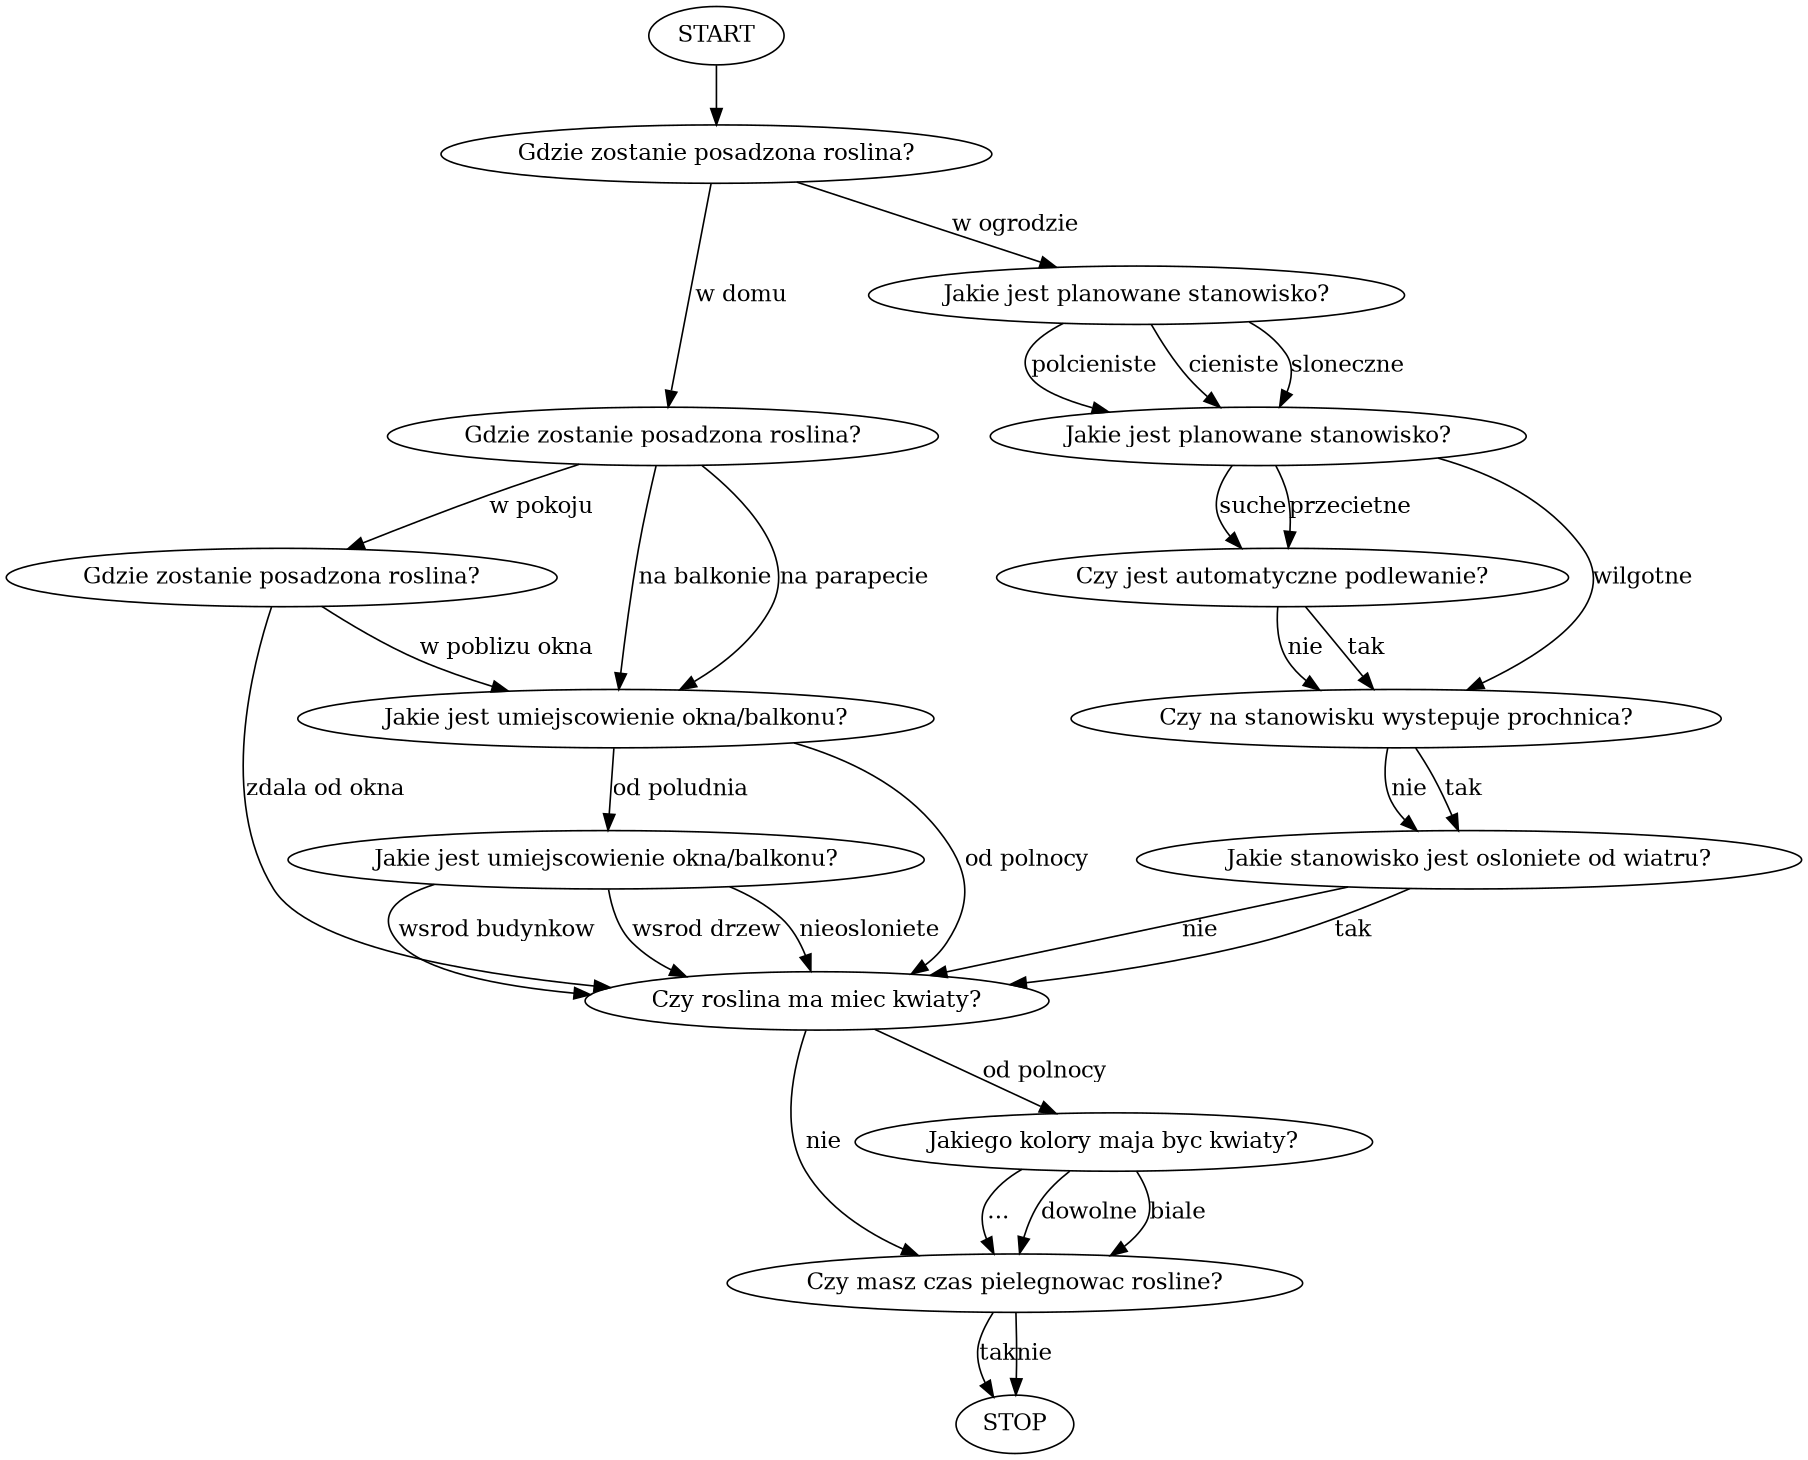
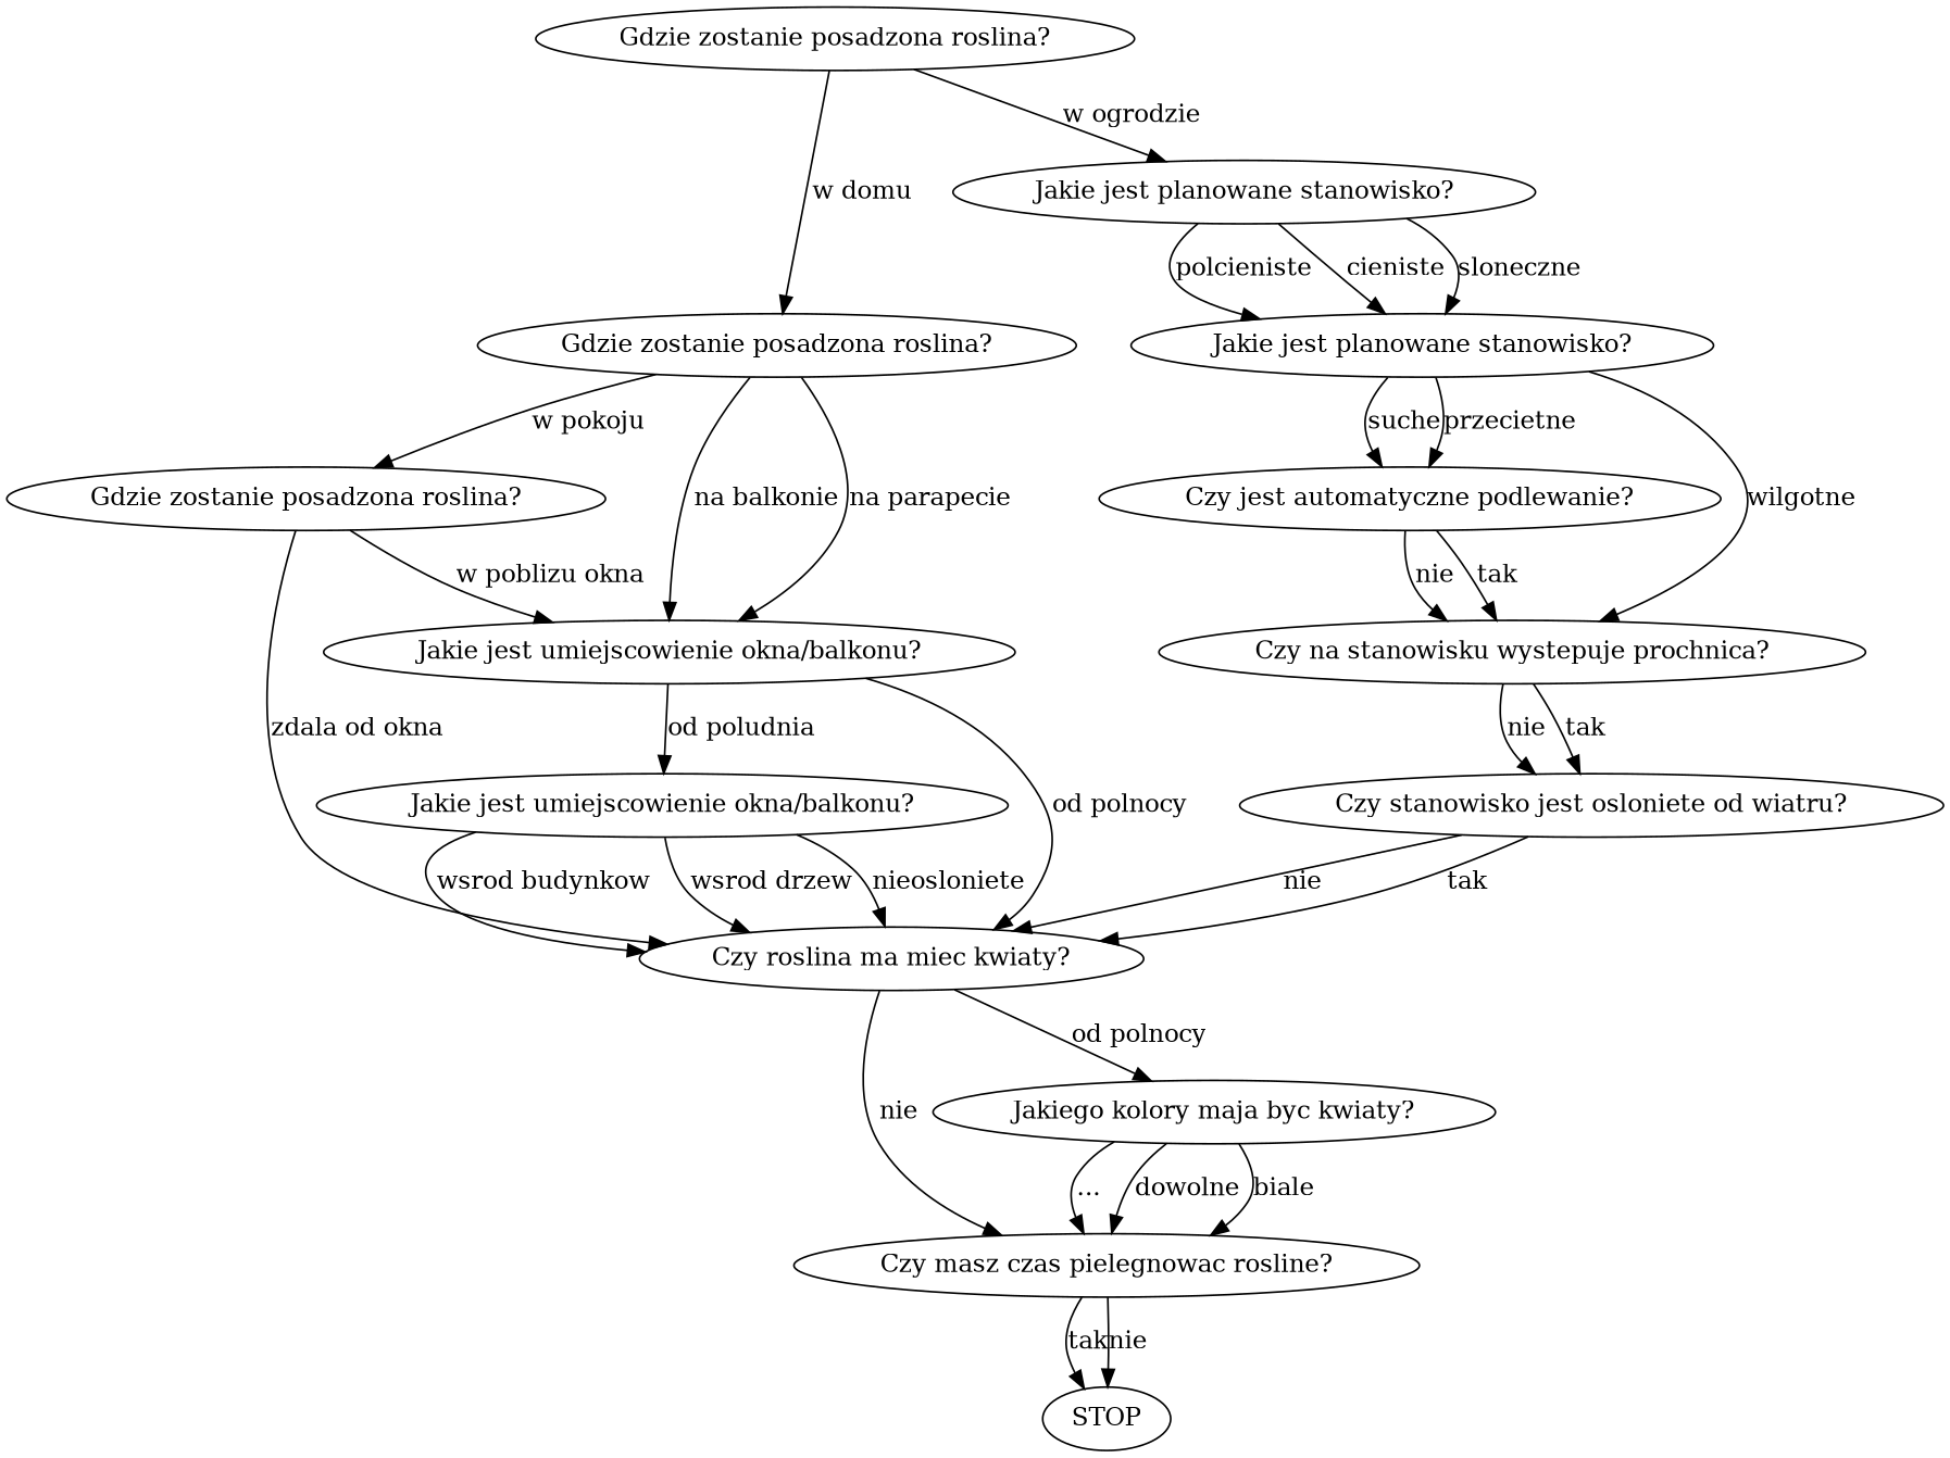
  digraph {
    n1 [label="Gdzie zostanie posadzona roslina?"]
    n2 [label="Gdzie zostanie posadzona roslina?"]
    n3 [label="Jakie jest planowane stanowisko?"]
    n4 [label="Gdzie zostanie posadzona roslina?"]
    n5 [label="Jakie jest umiejscowienie okna/balkonu?"]
    n6 [label="Jakie jest planowane stanowisko?"]
    n7 [label="Czy roslina ma miec kwiaty?"]
    n8 [label="Jakie jest umiejscowienie okna/balkonu?"]
    n9 [label="Czy masz czas pielegnowac rosline?"]
    n10 [label="Jakiego kolory maja byc kwiaty?"]
    STOP
    n12 [label="Czy jest automatyczne podlewanie?"]
    n13 [label="Czy na stanowisku wystepuje prochnica?"]
-   n14 [label="Jakie stanowisko jest osloniete od wiatru?"]
-   START
+   n14 [label="Czy stanowisko jest osloniete od wiatru?"]
    n1 -> n2 [label="w domu"]
    n1 -> n3 [label="w ogrodzie"]
    n2 -> n4 [label="w pokoju"]
    n2 -> n5 [label="na balkonie"]
    n2 -> n5 [label="na parapecie"]
    n3 -> n6 [label=sloneczne]
    n3 -> n6 [label=polcieniste]
    n3 -> n6 [label=cieniste]
    n4 -> n5 [label="w poblizu okna"]
    n4 -> n7 [label="zdala od okna"]
    n5 -> n7 [label="od polnocy"]
    n5 -> n8 [label="od poludnia"]
    n6 -> n12 [label=suche]
    n6 -> n12 [label=przecietne]
    n6 -> n13 [label=wilgotne]
    n7 -> n9 [label=nie]
    n7 -> n10 [label="od polnocy"]
    n8 -> n7 [label="wsrod budynkow"]
    n8 -> n7 [label="wsrod drzew"]
    n8 -> n7 [label=nieosloniete]
    n9 -> STOP [label=tak]
    n9 -> STOP [label=nie]
    n10 -> n9 [label=biale]
    n10 -> n9 [label="..."]
    n10 -> n9 [label=dowolne]
    n12 -> n13 [label=tak]
    n12 -> n13 [label=nie]
    n13 -> n14 [label=tak]
    n13 -> n14 [label=nie]
    n14 -> n7 [label=tak]
    n14 -> n7 [label=nie]
-   START -> n1
  }
